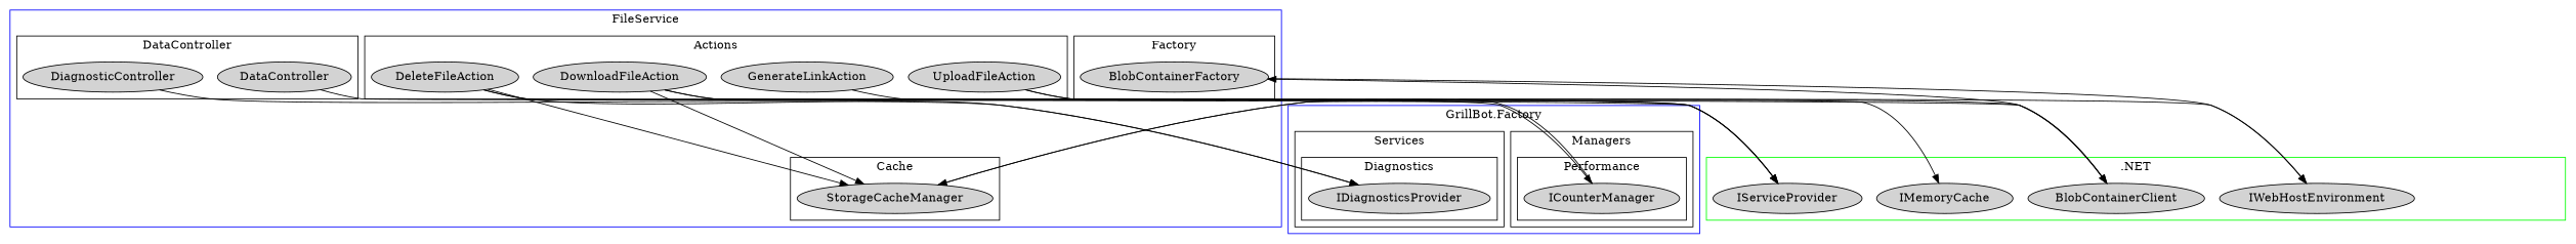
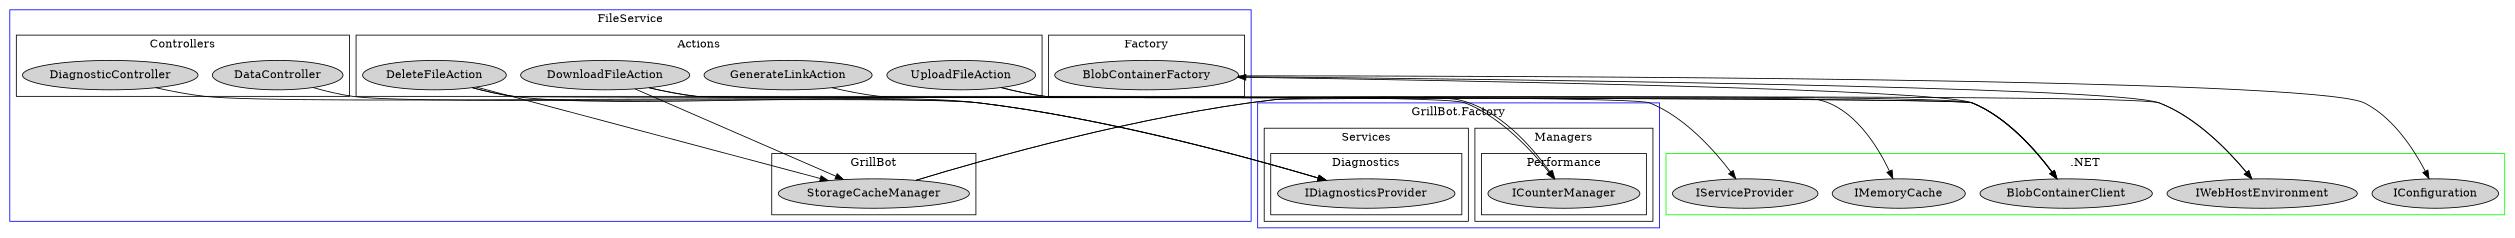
  digraph {
    rankdir=TB
    node [style=filled]
    DeleteFileAction
    DownloadFileAction
    GenerateLinkAction
    UploadFileAction
    StorageCacheManager
    DataController
    DiagnosticController
    BlobContainerFactory
    ICounterManager
    IDiagnosticsProvider
+   IConfiguration
    IServiceProvider
    IMemoryCache
    BlobContainerClient
    IWebHostEnvironment
    subgraph cluster_1 {
      color=blue
      label=FileService
      subgraph cluster_2 {
        color=black
        label=Actions
        DeleteFileAction
        DownloadFileAction
        GenerateLinkAction
        UploadFileAction
      }
      subgraph cluster_3 {
        color=black
-       label=Cache
+       label=GrillBot
        StorageCacheManager
      }
      subgraph cluster_4 {
        color=black
-       label=DataController
+       label=Controllers
        DataController
        DiagnosticController
      }
      subgraph cluster_5 {
        color=black
        label=Factory
        BlobContainerFactory
      }
    }
    subgraph cluster_6 {
      color=blue
      label="GrillBot.Factory"
      subgraph cluster_7 {
        color=black
        label=Managers
        subgraph cluster_8 {
          color=black
          label=Performance
          ICounterManager
        }
      }
      subgraph cluster_9 {
        color=black
        label=Services
        subgraph cluster_10 {
          color=black
          label=Diagnostics
          IDiagnosticsProvider
        }
      }
    }
    subgraph cluster_11 {
      color=green
      label=".NET"
+     IConfiguration
      IServiceProvider
      IMemoryCache
      BlobContainerClient
      IWebHostEnvironment
    }
    DeleteFileAction -> StorageCacheManager
    DeleteFileAction -> IDiagnosticsProvider
-   DeleteFileAction -> IServiceProvider
+   DeleteFileAction -> BlobContainerClient
    DownloadFileAction -> StorageCacheManager
    DownloadFileAction -> IServiceProvider
    DownloadFileAction -> BlobContainerClient
    GenerateLinkAction -> BlobContainerClient
    UploadFileAction -> ICounterManager
    UploadFileAction -> IWebHostEnvironment
-   ICounterManager -> StorageCacheManager
+   StorageCacheManager -> ICounterManager
    StorageCacheManager -> IMemoryCache
-   DataController -> IServiceProvider
+   DataController -> IDiagnosticsProvider
    DiagnosticController -> IDiagnosticsProvider
+   BlobContainerFactory -> IConfiguration
    BlobContainerFactory -> IWebHostEnvironment
    BlobContainerClient -> BlobContainerFactory
  }
